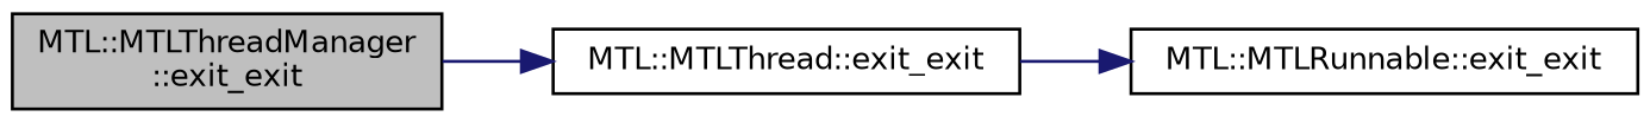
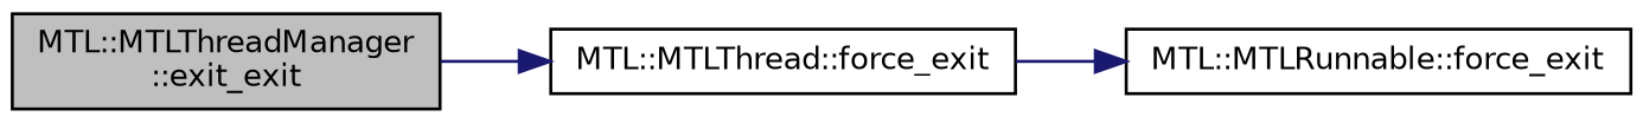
  digraph {
    rankdir=LR
    node [color=black fillcolor=white fontname=Helvetica fontsize=10 shape=record style=filled]
    edge [color=midnightblue fontname=Helvetica fontsize=10 labelfontname=Helvetica labelfontsize=10 style=solid]
    n1 [fillcolor=grey75 fontcolor=black height=0.2 label="MTL::MTLThreadManager\l::exit_exit" width=0.4]
-   n2 [height=0.2 label="MTL::MTLThread::exit_exit" width=0.4]
-   n3 [height=0.2 label="MTL::MTLRunnable::exit_exit" width=0.4]
+   n2 [height=0.2 label="MTL::MTLThread::force_exit" width=0.4]
+   n3 [height=0.2 label="MTL::MTLRunnable::force_exit" width=0.4]
    n1 -> n2
    n2 -> n3
  }
